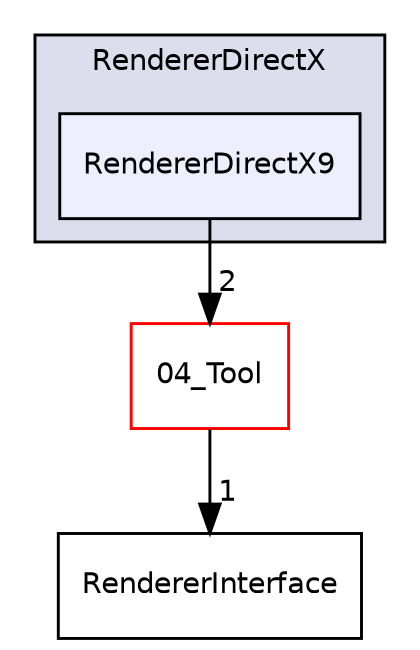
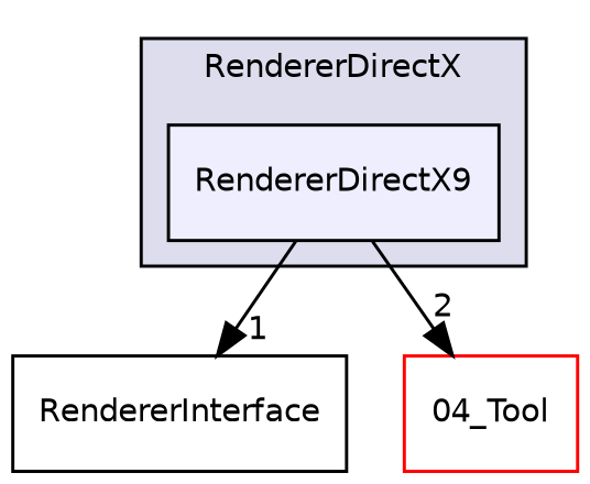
  digraph {
    compound=true
    node [fontname=Helvetica fontsize=10 shape=box style=filled]
    edge [labeldistance=1.5 labelfontname=Helvetica labelfontsize=10]
    n1 [fillcolor="#eeeeff" label=RendererDirectX9 pencolor=black]
    n2 [label=RendererInterface style=""]
    n3 [color=red fillcolor=white label="04_Tool"]
    subgraph cluster_1 {
      bgcolor="#ddddee"
      fontname=Helvetica
      fontsize=10
      label=RendererDirectX
      pencolor=black
      n1
    }
-   n3 -> n2 [headlabel=1]
+   n1 -> n2 [headlabel=1]
    n1 -> n3 [headlabel=2]
  }
